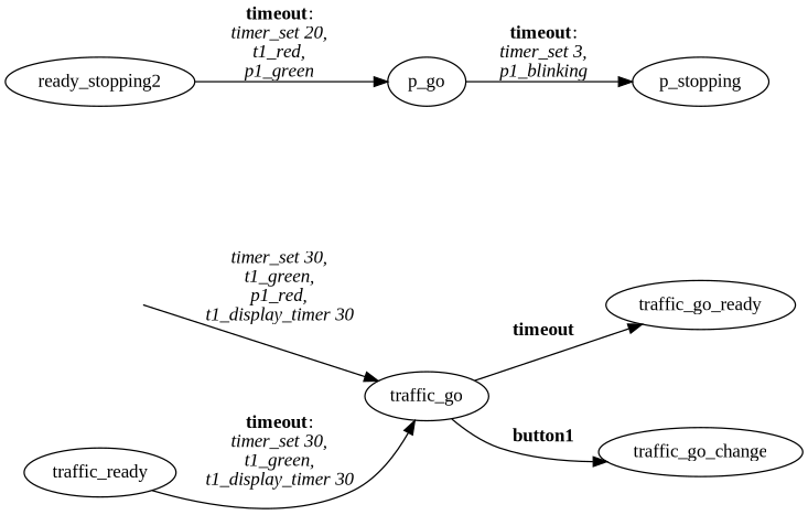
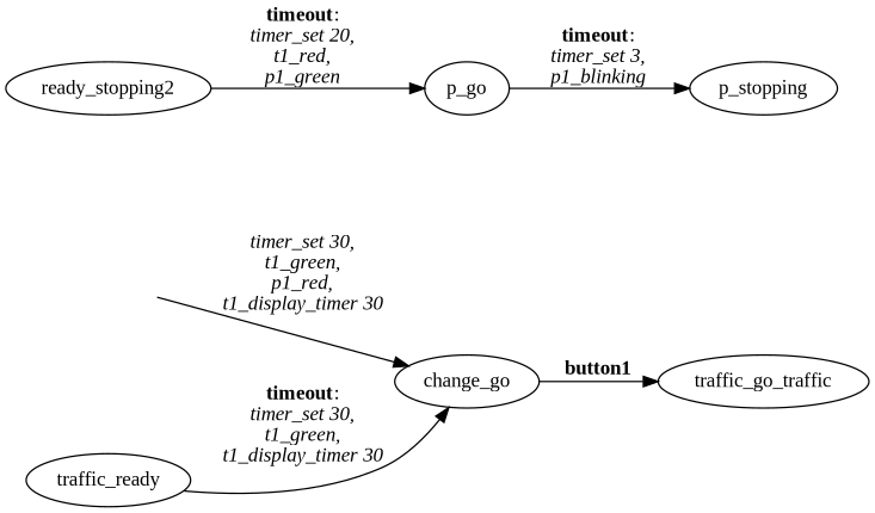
  digraph {
    fontname="Liberation Serif"
    nodesep=1
    rankdir=LR
    ranksep=0
    node [fontname="Liberation Serif"]
    edge [fontname="Liberation Serif"]
    START [style=invis]
-   traffic_go
-   traffic_go_ready
-   traffic_go_change
+   traffic_go [label=change_go]
+   traffic_go_change [label=traffic_go_traffic]
    traffic_ready
    n6 [label=ready_stopping2]
    p_go
    p_stopping
    START -> traffic_go [label=<<i>timer_set 30,<br/>t1_green,<br/>p1_red,<br/>t1_display_timer 30</i>>]
-   traffic_go -> traffic_go_ready [label=<<b>timeout</b>>]
    traffic_go -> traffic_go_change [label=<<b>button1</b>>]
    traffic_ready -> traffic_go [label=<<b>timeout</b>:<br/><i>timer_set 30,<br/>t1_green,<br/>t1_display_timer 30</i>>]
    n6 -> p_go [label=<<b>timeout</b>:<br/><i>timer_set 20,<br/>t1_red,<br/>p1_green</i>>]
    p_go -> p_stopping [label=<<b>timeout</b>:<br/><i>timer_set 3,<br/>p1_blinking</i>>]
  }
